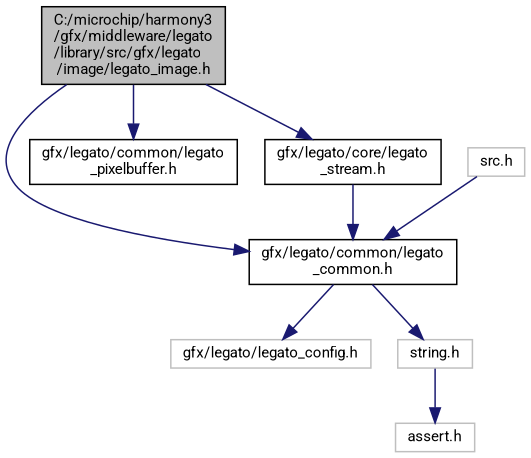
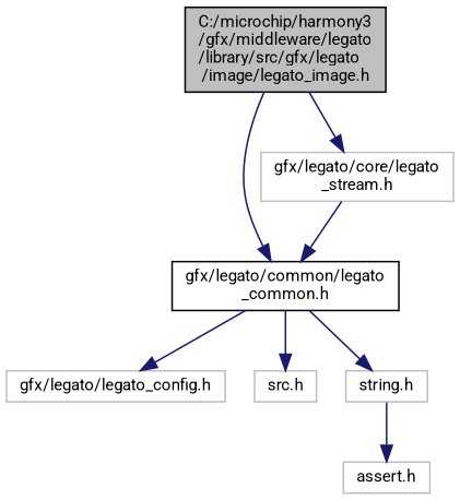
  digraph {
    fontname=Roboto
    node [color=black fillcolor=white fontname=Roboto fontsize=10 shape=record style=filled]
    edge [color=midnightblue fontname=Roboto fontsize=10 labelfontname=Helvetica labelfontsize=10 style=solid]
    n1 [fillcolor=grey75 fontcolor=black height=0.2 label="C:/microchip/harmony3\l/gfx/middleware/legato\l/library/src/gfx/legato\l/image/legato_image.h" width=0.4]
    n2 [height=0.2 label="gfx/legato/common/legato\l_common.h" width=0.4]
-   n3 [height=0.2 label="gfx/legato/common/legato\l_pixelbuffer.h" width=0.4]
-   n4 [height=0.2 label="gfx/legato/core/legato\l_stream.h" width=0.4]
+   n4 [color=grey75 height=0.2 label="gfx/legato/core/legato\l_stream.h" width=0.4]
    n5 [color=grey75 height=0.2 label="gfx/legato/legato_config.h" width=0.4]
    n6 [color=grey75 height=0.2 label="src.h" width=0.4]
    n7 [color=grey75 height=0.2 label="string.h" width=0.4]
    n8 [color=grey75 height=0.2 label="assert.h" width=0.4]
    n1 -> n2
-   n1 -> n3
    n1 -> n4
    n2 -> n5
-   n6 -> n2
+   n2 -> n6
    n2 -> n7
    n4 -> n2
    n7 -> n8
  }
